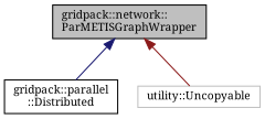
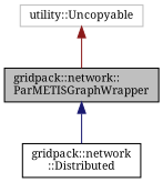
  digraph {
    fontname="Noto Serif"
    node [color=black fillcolor=white fontname="Noto Serif" fontsize=10 shape=record style=filled]
    edge [dir=back fontname="Noto Serif" fontsize=10 labelfontname=Helvetica labelfontsize=10 style=solid]
    n1 [fillcolor=grey75 fontcolor=black height=0.2 label="gridpack::network::\lParMETISGraphWrapper" width=0.4]
-   n2 [height=0.2 label="gridpack::parallel\l::Distributed" width=0.4]
+   n2 [height=0.2 label="gridpack::network\l::Distributed" width=0.4]
    n3 [color=grey75 height=0.2 label="utility::Uncopyable" width=0.4]
    n1 -> n2 [color=midnightblue]
-   n1 -> n3 [color=firebrick4]
+   n3 -> n1 [color=firebrick4]
  }
